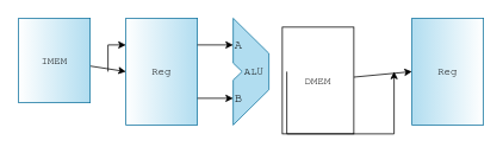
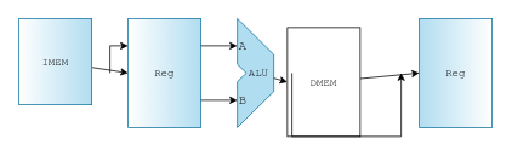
  <mxCell id="0" />
  <mxCell id="1" parent="0" />
  <mxCell id="2" style="edgeStyle=none;rounded=0;orthogonalLoop=1;jettySize=auto;html=1;entryX=0;entryY=0.5;entryDx=0;entryDy=0;" edge="1" parent="1" source="3" target="4"><mxGeometry relative="1" as="geometry" /></mxCell>
  <mxCell id="3" value="DMEM" style="rounded=0;whiteSpace=wrap;html=1;fontFamily=FreeMono;" vertex="1" parent="1"><mxGeometry x="315" y="30" width="80" height="120" as="geometry" /></mxCell>
  <mxCell id="4" value="Reg" style="rounded=0;whiteSpace=wrap;html=1;fontFamily=FreeMono;fillColor=#b1ddf0;strokeColor=#10739e;gradientColor=#FFFFFF;gradientDirection=east;" vertex="1" parent="1"><mxGeometry x="460" y="20" width="80" height="120" as="geometry" /></mxCell>
  <mxCell id="5" value="Reg" style="rounded=0;whiteSpace=wrap;html=1;fontFamily=FreeMono;fillColor=#b1ddf0;strokeColor=#10739e;gradientColor=#FFFFFF;gradientDirection=west;" vertex="1" parent="1"><mxGeometry x="140" y="20" width="80" height="120" as="geometry" /></mxCell>
  <mxCell id="6" style="edgeStyle=none;rounded=0;orthogonalLoop=1;jettySize=auto;html=1;entryX=0;entryY=0.5;entryDx=0;entryDy=0;" edge="1" parent="1" source="7" target="5"><mxGeometry relative="1" as="geometry" /></mxCell>
  <mxCell id="7" value="IMEM" style="rounded=0;whiteSpace=wrap;html=1;fontFamily=FreeMono;fillColor=#b1ddf0;strokeColor=#10739e;shadow=0;glass=0;gradientColor=#FFFFFF;gradientDirection=west;" vertex="1" parent="1"><mxGeometry x="20" y="20" width="80" height="95" as="geometry" /></mxCell>
  <mxCell id="8" style="edgeStyle=orthogonalEdgeStyle;rounded=0;orthogonalLoop=1;jettySize=auto;html=1;entryX=1;entryY=0.25;entryDx=0;entryDy=0;startArrow=classic;startFill=1;endArrow=none;endFill=0;fontFamily=FreeMono;" edge="1" parent="1" source="12" target="5"><mxGeometry relative="1" as="geometry" /></mxCell>
  <mxCell id="9" style="edgeStyle=orthogonalEdgeStyle;rounded=0;orthogonalLoop=1;jettySize=auto;html=1;entryX=1;entryY=0.75;entryDx=0;entryDy=0;startArrow=classic;startFill=1;endArrow=none;endFill=0;fontFamily=FreeMono;" edge="1" parent="1" source="13" target="5"><mxGeometry relative="1" as="geometry" /></mxCell>
  <mxCell id="10" value="" style="group;fontFamily=FreeMono;" vertex="1" connectable="0" parent="1"><mxGeometry x="260" y="20" width="40" height="120" as="geometry" /></mxCell>
  <mxCell id="11" value="ALU" style="verticalLabelPosition=middle;verticalAlign=middle;html=1;shape=mxgraph.basic.polygon;polyCoords=[[0,0.42],[0,0],[1,0.33],[1,0.67],[0,1],[0,0.58],[0.25,0.5]];polyline=0;labelPosition=center;align=center;spacingLeft=5;fontFamily=FreeMono;fillColor=#b1ddf0;strokeColor=#10739e;" vertex="1" parent="10"><mxGeometry width="40" height="120" as="geometry" /></mxCell>
  <mxCell id="12" value="&lt;font style=&quot;font-size: 14px;&quot;&gt;A&lt;/font&gt;" style="text;strokeColor=none;align=left;fillColor=none;html=1;verticalAlign=middle;whiteSpace=wrap;rounded=0;fontFamily=FreeMono;" vertex="1" parent="10"><mxGeometry y="25" width="10" height="10" as="geometry" /></mxCell>
  <mxCell id="13" value="&lt;font style=&quot;font-size: 14px;&quot;&gt;B&lt;/font&gt;" style="text;strokeColor=none;align=left;fillColor=none;html=1;verticalAlign=middle;whiteSpace=wrap;rounded=0;fontFamily=FreeMono;" vertex="1" parent="10"><mxGeometry y="85" width="10" height="10" as="geometry" /></mxCell>
+ <mxCell id="14" style="edgeStyle=none;rounded=0;orthogonalLoop=1;jettySize=auto;html=1;entryX=0;entryY=0.5;entryDx=0;entryDy=0;" edge="1" parent="1" source="11" target="3"><mxGeometry relative="1" as="geometry" /></mxCell>
  <mxCell id="15" value="" style="endArrow=classic;html=1;rounded=0;" edge="1" parent="1"><mxGeometry width="50" height="50" relative="1" as="geometry"><mxPoint x="320" y="80" as="sourcePoint" /><mxPoint x="440" y="80" as="targetPoint" /><Array as="points"><mxPoint x="320" y="150" /><mxPoint x="440" y="150" /></Array></mxGeometry></mxCell>
  <mxCell id="16" value="" style="endArrow=classic;html=1;rounded=0;entryX=0;entryY=0.25;entryDx=0;entryDy=0;" edge="1" parent="1" target="5"><mxGeometry width="50" height="50" relative="1" as="geometry"><mxPoint x="120" y="80" as="sourcePoint" /><mxPoint x="170" y="30" as="targetPoint" /><Array as="points"><mxPoint x="120" y="50" /></Array></mxGeometry></mxCell>
